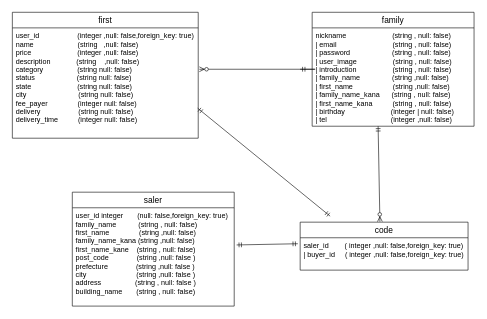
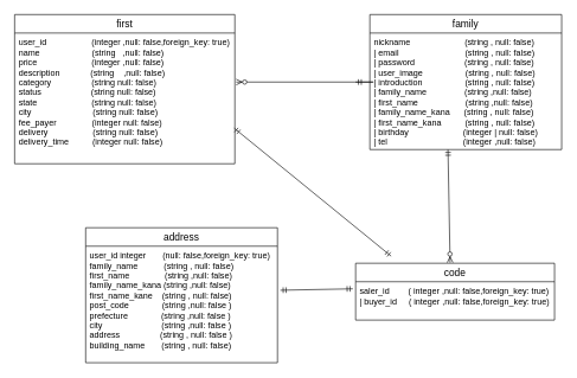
  <mxCell id="0" />
  <mxCell id="1" parent="0" />
- <mxCell id="2" value="saler" style="swimlane;fontStyle=0;childLayout=stackLayout;horizontal=1;startSize=26;horizontalStack=0;resizeParent=1;resizeParentMax=0;resizeLast=0;collapsible=1;marginBottom=0;align=center;fontSize=14;" parent="1" vertex="1"><mxGeometry x="120" y="320" width="270" height="190" as="geometry" /></mxCell>
+ <mxCell id="2" value="address" style="swimlane;fontStyle=0;childLayout=stackLayout;horizontal=1;startSize=26;horizontalStack=0;resizeParent=1;resizeParentMax=0;resizeLast=0;collapsible=1;marginBottom=0;align=center;fontSize=14;" parent="1" vertex="1"><mxGeometry x="120" y="320" width="270" height="190" as="geometry" /></mxCell>
  <mxCell id="3" value="user_id integer       (null: false,foreign_key: true)&#10;family_name           (string , null: false)&#10;first_name               (string ,null: false)&#10;family_name_kana (string ,null: false) &#10;first_name_kane    (string , null: false)&#10;post_code              (string ,null: false )&#10;prefecture              (string ,null: false )&#10;city                         (string ,null: false )&#10;address                 (string , null: false )&#10;building_name       (string , null: false)" style="text;strokeColor=none;fillColor=none;spacingLeft=4;spacingRight=4;overflow=hidden;rotatable=0;points=[[0,0.5],[1,0.5]];portConstraint=eastwest;fontSize=12;" parent="2" vertex="1"><mxGeometry y="26" width="270" height="164" as="geometry" /></mxCell>
  <mxCell id="4" value="code" style="swimlane;fontStyle=0;childLayout=stackLayout;horizontal=1;startSize=26;horizontalStack=0;resizeParent=1;resizeParentMax=0;resizeLast=0;collapsible=1;marginBottom=0;align=center;fontSize=14;" parent="1" vertex="1"><mxGeometry x="500" y="370" width="280" height="80" as="geometry" /></mxCell>
  <mxCell id="5" value="saler_id        ( integer ,null: false,foreign_key: true)&#10;| buyer_id     ( integer ,null: false,foreign_key: true)" style="text;strokeColor=none;fillColor=none;spacingLeft=4;spacingRight=4;overflow=hidden;rotatable=0;points=[[0,0.5],[1,0.5]];portConstraint=eastwest;fontSize=12;" parent="4" vertex="1"><mxGeometry y="26" width="280" height="54" as="geometry" /></mxCell>
  <mxCell id="6" value="family" style="swimlane;fontStyle=0;childLayout=stackLayout;horizontal=1;startSize=26;horizontalStack=0;resizeParent=1;resizeParentMax=0;resizeLast=0;collapsible=1;marginBottom=0;align=center;fontSize=14;" parent="1" vertex="1"><mxGeometry x="520" y="20" width="270" height="190" as="geometry" /></mxCell>
  <mxCell id="7" value="nickname                       (string , null: false)&#10;| email                            (string , null: false)&#10;| password                     (string , null: false)&#10;| user_image                  (string , null: false)&#10;| introduction                  (string , null: false)&#10;| family_name                (string ,null: false)&#10;| first_name                    (string ,null: false)&#10;| family_name_kana      (string , null: false)&#10;| first_name_kana          (string , null: false)&#10;| birthday                       (integer | null: false)&#10;| tel                                (integer ,null: false)" style="text;strokeColor=none;fillColor=none;spacingLeft=4;spacingRight=4;overflow=hidden;rotatable=0;points=[[0,0.5],[1,0.5]];portConstraint=eastwest;fontSize=12;" parent="6" vertex="1"><mxGeometry y="26" width="270" height="164" as="geometry" /></mxCell>
  <mxCell id="8" value="first" style="swimlane;fontStyle=0;childLayout=stackLayout;horizontal=1;startSize=26;horizontalStack=0;resizeParent=1;resizeParentMax=0;resizeLast=0;collapsible=1;marginBottom=0;align=center;fontSize=14;" parent="1" vertex="1"><mxGeometry x="20" y="20" width="310" height="210" as="geometry" /></mxCell>
  <mxCell id="9" value=" user_id                   (integer ,null: false,foreign_key: true)&#10; name                      (string   ,null: false)&#10; price                       (integer ,null: false)&#10; description             (string    ,null: false)&#10; category                 (string     null: false)&#10; status                     (string     null: false)&#10; state                       (string     null: false)&#10; city                          (string     null: false)&#10; fee_payer               (integer    null: false)&#10; delivery                   (string     null: false)&#10; delivery_time          (integer    null: false)" style="text;strokeColor=none;fillColor=none;spacingLeft=4;spacingRight=4;overflow=hidden;rotatable=0;points=[[0,0.5],[1,0.5]];portConstraint=eastwest;fontSize=12;" parent="8" vertex="1"><mxGeometry y="26" width="310" height="184" as="geometry" /></mxCell>
  <mxCell id="10" value="" style="edgeStyle=entityRelationEdgeStyle;fontSize=12;html=1;endArrow=ERzeroToMany;startArrow=ERmandOne;entryX=1.006;entryY=0.375;entryDx=0;entryDy=0;entryPerimeter=0;" parent="1" target="9" edge="1"><mxGeometry width="100" height="100" relative="1" as="geometry"><mxPoint x="500" y="115" as="sourcePoint" /><mxPoint x="380" y="110" as="targetPoint" /></mxGeometry></mxCell>
  <mxCell id="11" value="" style="fontSize=12;html=1;endArrow=ERzeroToMany;startArrow=ERmandOne;entryX=0.475;entryY=-0.012;entryDx=0;entryDy=0;entryPerimeter=0;" parent="1" target="4" edge="1"><mxGeometry width="100" height="100" relative="1" as="geometry"><mxPoint x="630" y="210" as="sourcePoint" /><mxPoint x="640" y="351" as="targetPoint" /></mxGeometry></mxCell>
  <mxCell id="12" value="" style="fontSize=12;html=1;endArrow=ERmandOne;startArrow=ERmandOne;entryX=0.997;entryY=0.728;entryDx=0;entryDy=0;entryPerimeter=0;" edge="1" parent="1" target="9"><mxGeometry width="100" height="100" relative="1" as="geometry"><mxPoint x="550" y="360" as="sourcePoint" /><mxPoint x="610" y="270" as="targetPoint" /></mxGeometry></mxCell>
  <mxCell id="13" value="" style="fontSize=12;html=1;endArrow=ERmandOne;startArrow=ERmandOne;entryX=1.015;entryY=0.378;entryDx=0;entryDy=0;entryPerimeter=0;exitX=-0.014;exitY=0.185;exitDx=0;exitDy=0;exitPerimeter=0;" edge="1" parent="1" source="5" target="3"><mxGeometry width="100" height="100" relative="1" as="geometry"><mxPoint x="490" y="392" as="sourcePoint" /><mxPoint x="339.07" y="189.952" as="targetPoint" /></mxGeometry></mxCell>
